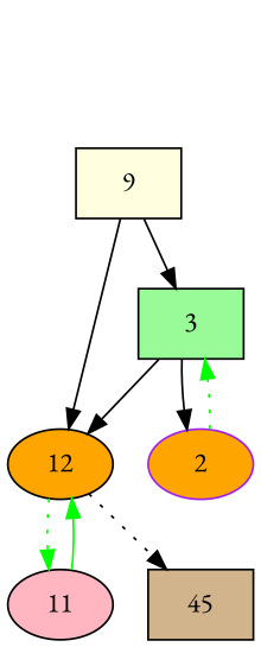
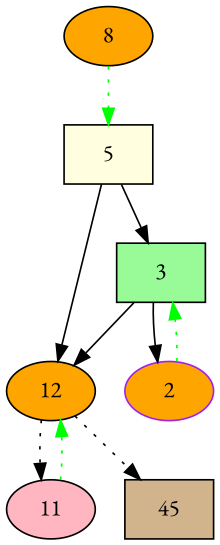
  digraph {
    fontname="EB Garamond"
    node [fillcolor=orange fontname="EB Garamond" shape=ellipse style=filled]
    edge [fontname="EB Garamond" style=dotted]
-   9 [fillcolor=lightyellow shape=box]
+   9 [fillcolor=lightyellow shape=box label=5]
    3 [fillcolor=palegreen shape=box]
    12
    2 [color=purple]
    n5 [fillcolor=lightpink label=11]
    n6 [fillcolor=tan label=45 shape=box]
+   8
    9 -> 3 [style=solid]
    9 -> 12 [style=solid]
    3 -> 12 [style=solid]
    3 -> 2 [style=solid]
-   12 -> n5 [color=green]
+   12 -> n5
    12 -> n6
    2 -> 3 [color=green]
-   n5 -> 12 [color=green style=solid]
+   n5 -> 12 [color=green]
+   8 -> 9 [color=green]
  }
